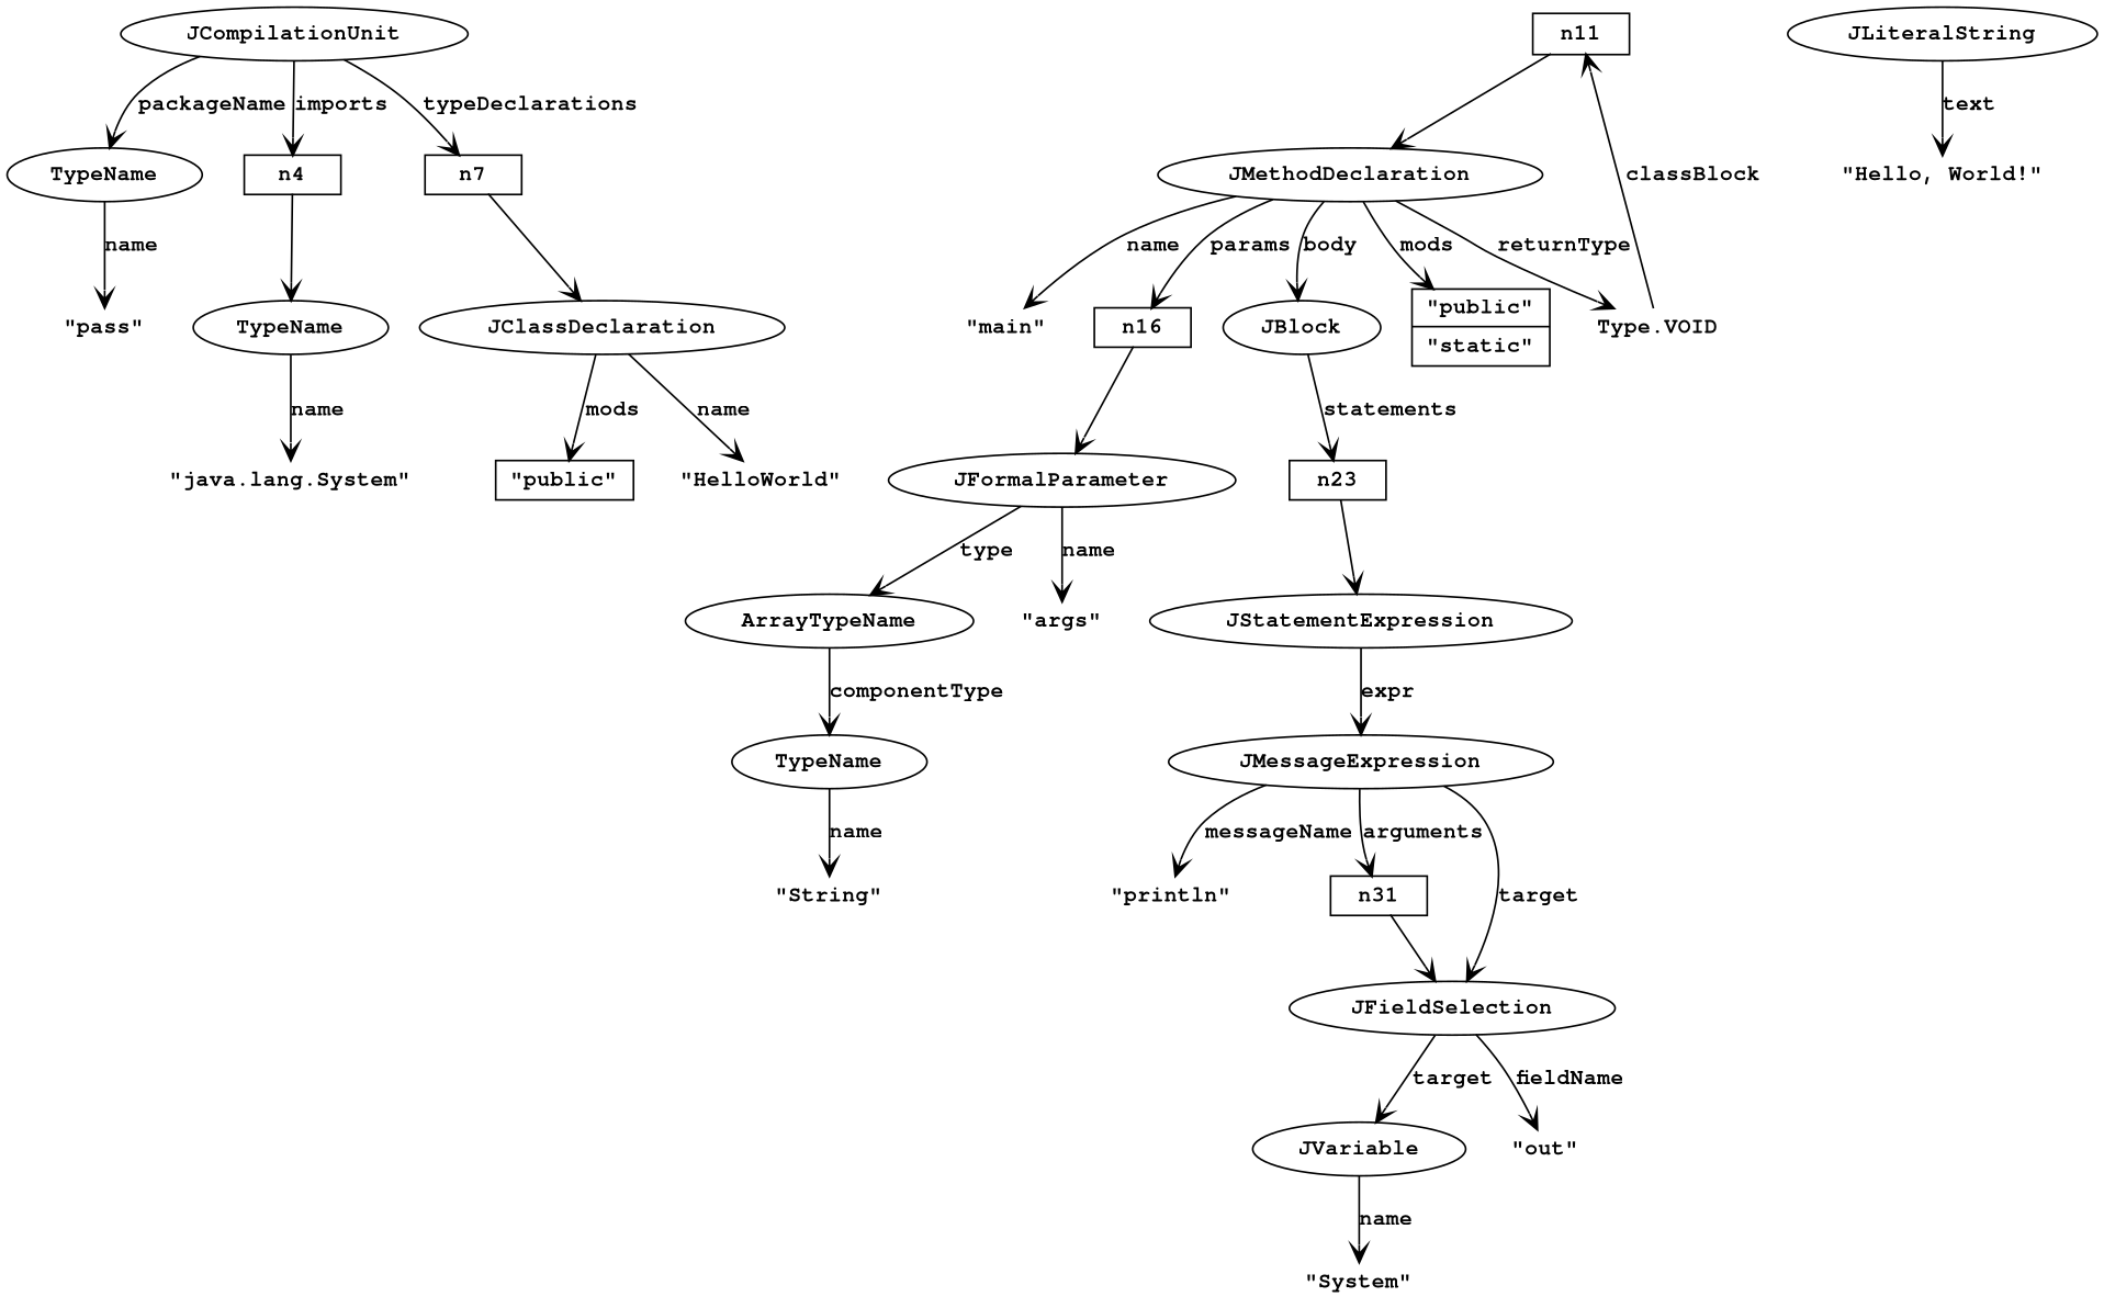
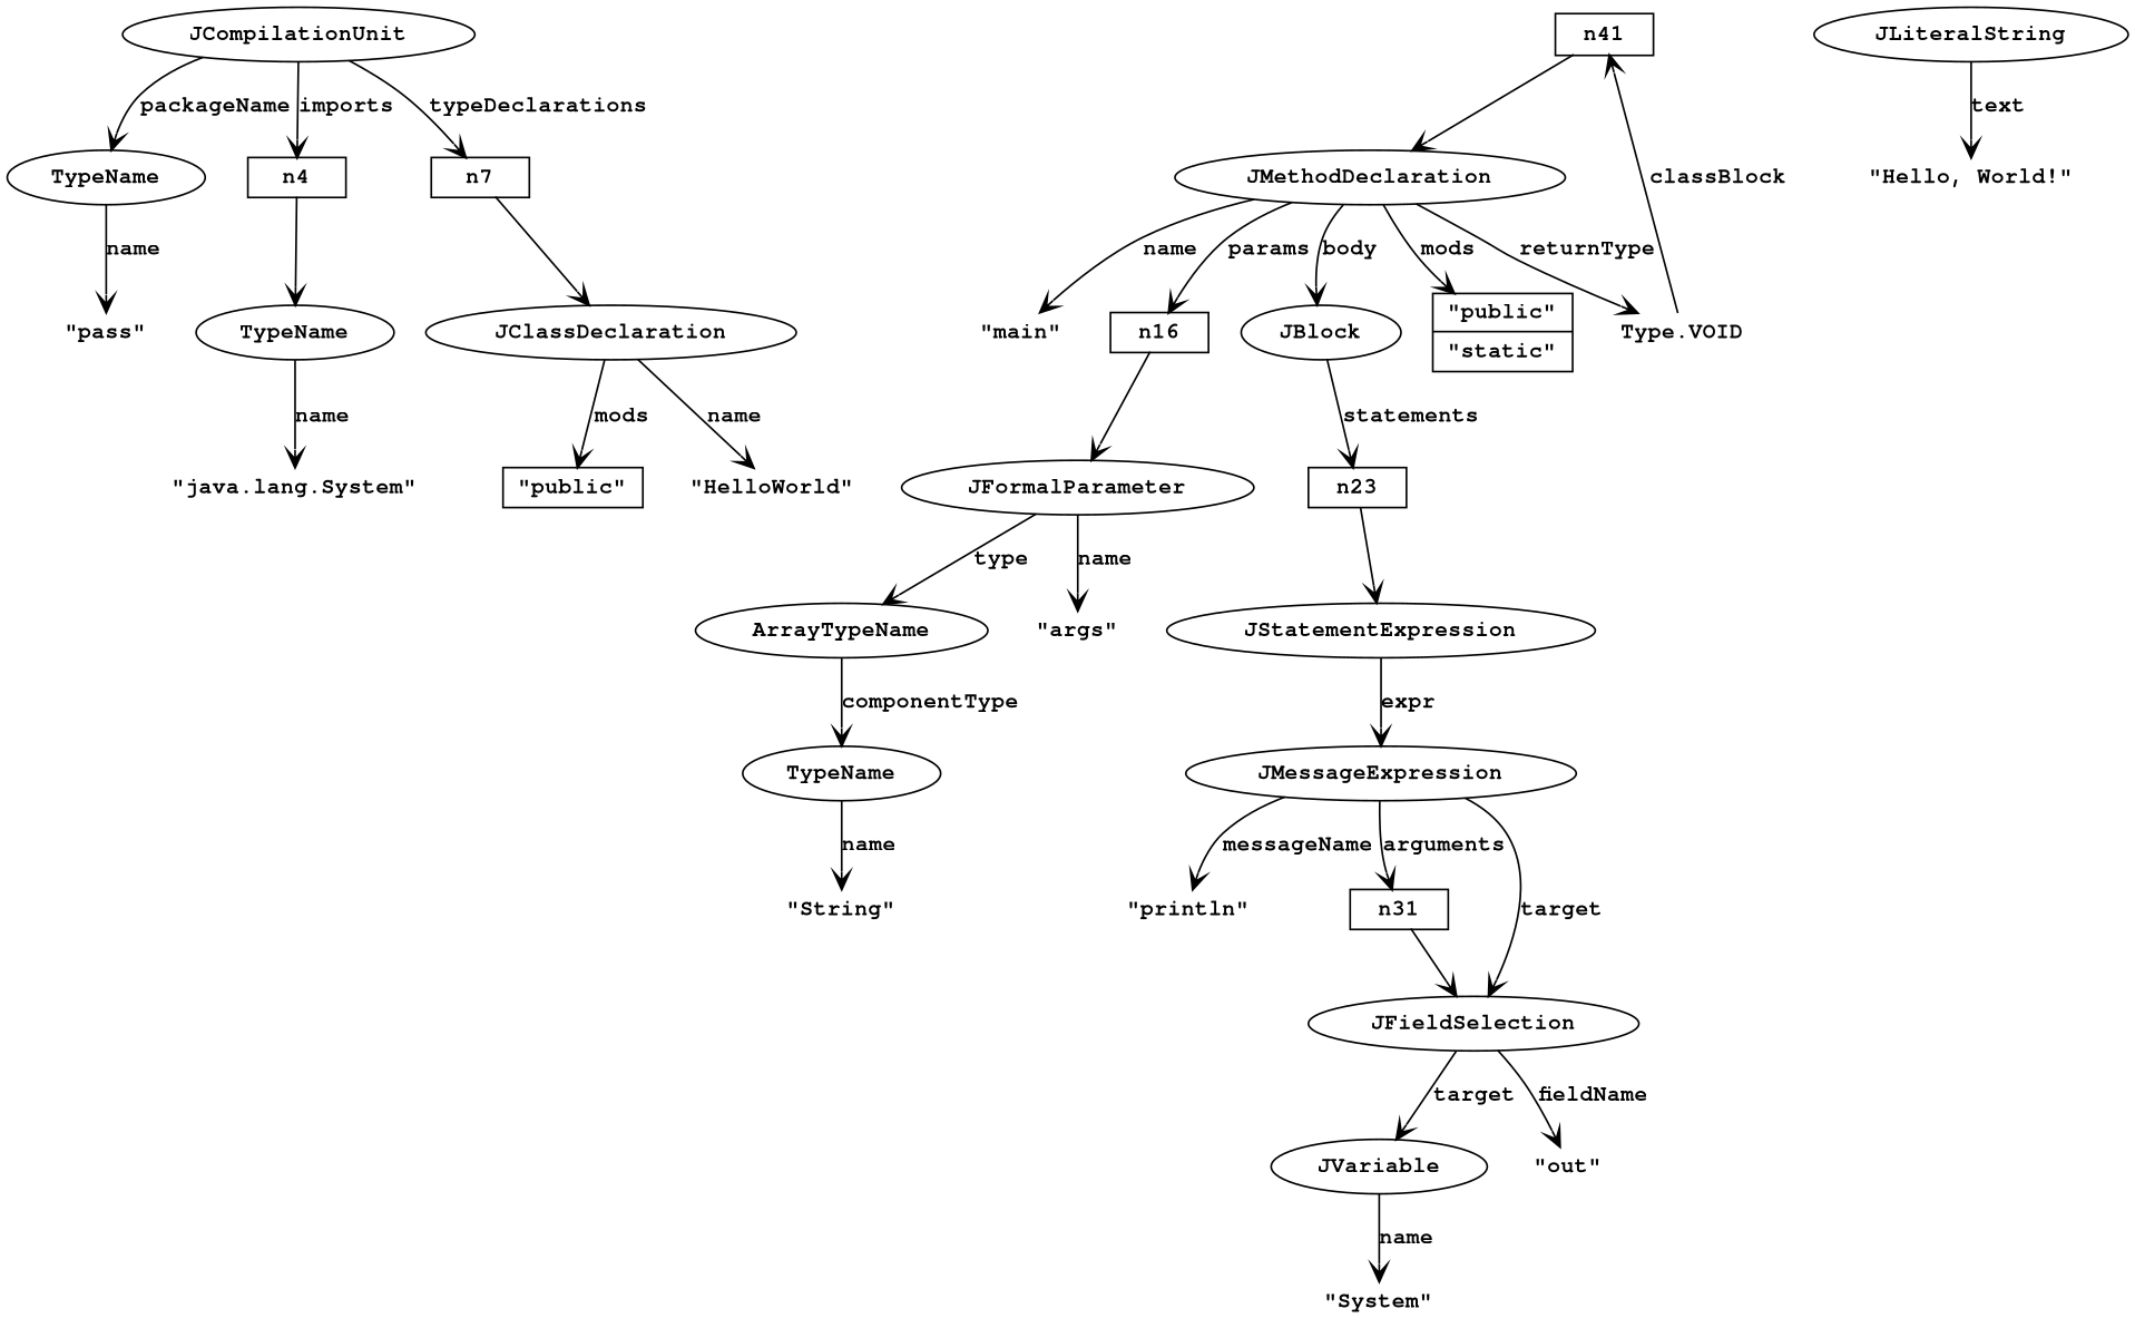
  digraph {
    node [fontname="Courier Bold" fontsize=12]
    edge [arrowhead=vee fontname="Courier Bold" fontsize=12]
    n1 [height=.15 label=JCompilationUnit]
    n2 [height=.15 label=TypeName]
    n4 [height=.15 shape=record]
    n7 [height=.15 shape=record]
    n3 [height=.15 label="\"pass\"" shape=plaintext]
    n5 [height=.15 label=TypeName]
    n8 [height=.15 label=JClassDeclaration]
    n6 [height=.15 label="\"java.lang.System\"" shape=plaintext]
    n9 [height=.15 label="{\"public\"}" shape=record]
    n10 [height=.15 label="\"HelloWorld\"" shape=plaintext]
-   n11 [height=.15 shape=record]
+   n11 [height=.15 shape=record label=n41]
    n12 [height=.15 label=JMethodDeclaration]
    n13 [height=.15 label="{\"public\"|\"static\"}" shape=record]
    n14 [height=.15 label="\"main\"" shape=plaintext]
    n15 [height=.15 label="Type.VOID" shape=plaintext]
    n16 [height=.15 shape=record]
    n22 [height=.15 label=JBlock]
    n17 [height=.15 label=JFormalParameter]
    n23 [height=.15 shape=record]
    n18 [height=.15 label="\"args\"" shape=plaintext]
    n19 [height=.15 label=ArrayTypeName]
    n20 [height=.15 label=TypeName]
    n21 [height=.15 label="\"String\"" shape=plaintext]
    n24 [height=.15 label=JStatementExpression]
    n25 [height=.15 label=JMessageExpression]
    n26 [height=.15 label=JFieldSelection]
    n30 [height=.15 label="\"println\"" shape=plaintext]
    n31 [height=.15 shape=record]
    n27 [height=.15 label=JVariable]
    n29 [height=.15 label="\"out\"" shape=plaintext]
    n28 [height=.15 label="\"System\"" shape=plaintext]
    n32 [height=.15 label=JLiteralString]
    n33 [height=.15 label="\"Hello, World!\"" shape=plaintext]
    n1 -> n2 [label=packageName]
    n1 -> n4 [label=imports]
    n1 -> n7 [label=typeDeclarations]
    n2 -> n3 [label=name]
    n4 -> n5
    n7 -> n8
    n5 -> n6 [label=name]
    n8 -> n9 [label=mods]
    n8 -> n10 [label=name]
    n11 -> n12
    n12 -> n13 [label=mods]
    n12 -> n14 [label=name]
    n12 -> n15 [label=returnType]
    n12 -> n16 [label=params]
    n12 -> n22 [label=body]
    n15 -> n11 [label=classBlock]
    n16 -> n17
    n22 -> n23 [label=statements]
    n17 -> n18 [label=name]
    n17 -> n19 [label=type]
    n23 -> n24
    n19 -> n20 [label=componentType]
    n20 -> n21 [label=name]
    n24 -> n25 [label=expr]
    n25 -> n26 [label=target]
    n25 -> n30 [label=messageName]
    n25 -> n31 [label=arguments]
    n26 -> n27 [label=target]
    n26 -> n29 [label=fieldName]
    n31 -> n26
    n27 -> n28 [label=name]
    n32 -> n33 [label=text]
  }
